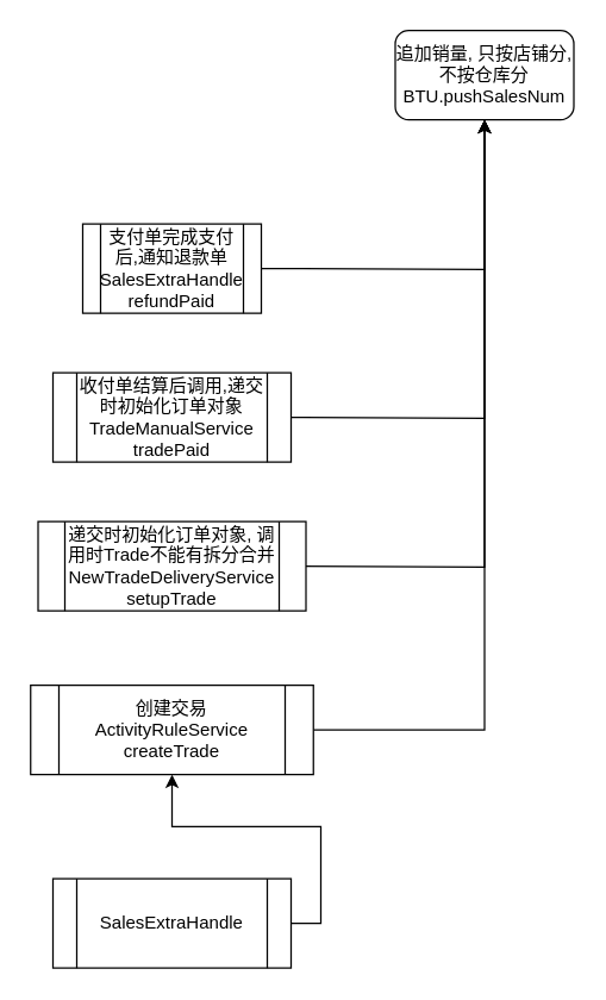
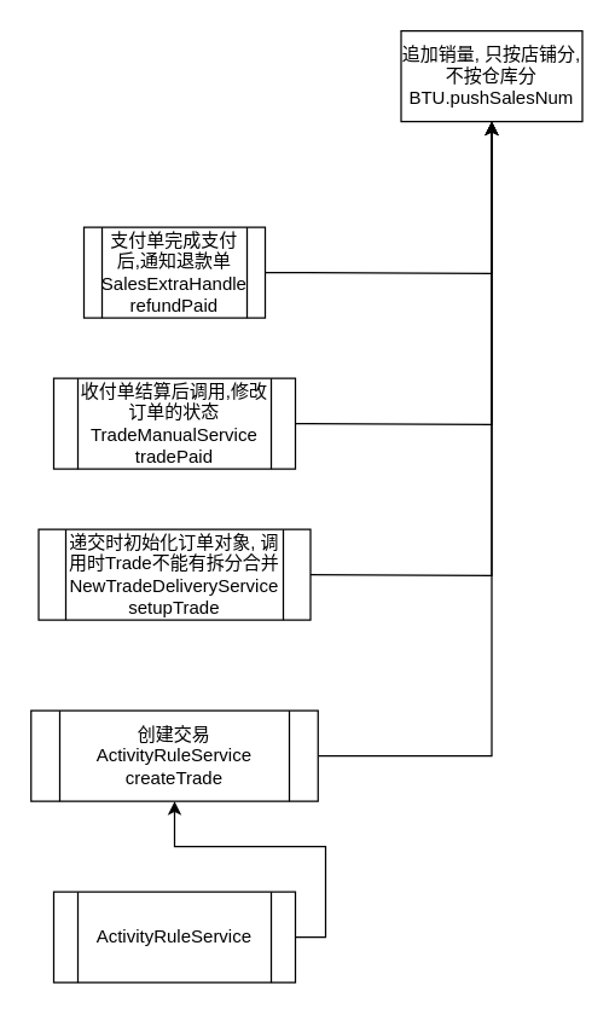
  <mxCell id="0" />
  <mxCell id="1" parent="0" />
- <mxCell id="2" value="追加销量, 只按店铺分, 不按仓库分&lt;br&gt;BTU.pushSalesNum" style="whiteSpace=wrap;html=1;rounded=1;" parent="1" vertex="1"><mxGeometry x="265" y="20" width="120" height="60" as="geometry" /></mxCell>
+ <mxCell id="2" value="追加销量, 只按店铺分, 不按仓库分&lt;br&gt;BTU.pushSalesNum" style="rounded=0;whiteSpace=wrap;html=1;" parent="1" vertex="1"><mxGeometry x="265" y="20" width="120" height="60" as="geometry" /></mxCell>
  <mxCell id="3" style="edgeStyle=orthogonalEdgeStyle;rounded=0;orthogonalLoop=1;jettySize=auto;html=1;exitX=1;exitY=0.5;exitDx=0;exitDy=0;entryX=0.5;entryY=1;entryDx=0;entryDy=0;" parent="1" target="2" edge="1"><mxGeometry relative="1" as="geometry"><mxPoint x="175" y="180" as="sourcePoint" /></mxGeometry></mxCell>
  <mxCell id="4" style="edgeStyle=orthogonalEdgeStyle;rounded=0;orthogonalLoop=1;jettySize=auto;html=1;exitX=1;exitY=0.5;exitDx=0;exitDy=0;entryX=0.5;entryY=1;entryDx=0;entryDy=0;" parent="1" target="2" edge="1"><mxGeometry relative="1" as="geometry"><mxPoint x="175" y="280" as="sourcePoint" /></mxGeometry></mxCell>
  <mxCell id="5" style="edgeStyle=orthogonalEdgeStyle;rounded=0;orthogonalLoop=1;jettySize=auto;html=1;exitX=1;exitY=0.5;exitDx=0;exitDy=0;entryX=0.5;entryY=1;entryDx=0;entryDy=0;" parent="1" target="2" edge="1"><mxGeometry relative="1" as="geometry"><mxPoint x="185" y="380" as="sourcePoint" /></mxGeometry></mxCell>
  <mxCell id="6" style="edgeStyle=orthogonalEdgeStyle;rounded=0;orthogonalLoop=1;jettySize=auto;html=1;exitX=1;exitY=0.5;exitDx=0;exitDy=0;entryX=0.5;entryY=1;entryDx=0;entryDy=0;" parent="1" target="2" edge="1" source="11"><mxGeometry relative="1" as="geometry"><mxPoint x="175" y="590" as="sourcePoint" /></mxGeometry></mxCell>
  <mxCell id="7" style="edgeStyle=orthogonalEdgeStyle;rounded=0;orthogonalLoop=1;jettySize=auto;html=1;exitX=1;exitY=0.5;exitDx=0;exitDy=0;" parent="1" target="11" edge="1" source="10"><mxGeometry relative="1" as="geometry"><mxPoint x="175" y="780" as="sourcePoint" /></mxGeometry></mxCell>
- <mxCell id="8" value="&lt;span&gt;收付单结算后调用,递交时初始化订单对象&lt;/span&gt;&lt;br&gt;&lt;span&gt;TradeManualService&lt;/span&gt;&lt;br&gt;&lt;span&gt;tradePaid&lt;/span&gt;" style="shape=process;whiteSpace=wrap;html=1;backgroundOutline=1;" parent="1" vertex="1"><mxGeometry x="35" y="250" width="160" height="60" as="geometry" /></mxCell>
+ <mxCell id="8" value="&lt;span&gt;收付单结算后调用,修改订单的状态&lt;/span&gt;&lt;br&gt;&lt;span&gt;TradeManualService&lt;/span&gt;&lt;br&gt;&lt;span&gt;tradePaid&lt;/span&gt;" style="shape=process;whiteSpace=wrap;html=1;backgroundOutline=1;" parent="1" vertex="1"><mxGeometry x="35" y="250" width="160" height="60" as="geometry" /></mxCell>
  <mxCell id="9" value="&lt;span&gt;支付单完成支付后,通知退款单&lt;/span&gt;&lt;br&gt;&lt;span&gt;SalesExtraHandle&lt;/span&gt;&lt;br&gt;&lt;span&gt;refundPaid&lt;/span&gt;" style="shape=process;whiteSpace=wrap;html=1;backgroundOutline=1;" parent="1" vertex="1"><mxGeometry x="55" y="150" width="120" height="60" as="geometry" /></mxCell>
- <mxCell id="10" value="&lt;span&gt;SalesExtraHandle&lt;/span&gt;" style="shape=process;whiteSpace=wrap;html=1;backgroundOutline=1;" parent="1" vertex="1"><mxGeometry x="35" y="590" width="160" height="60" as="geometry" /></mxCell>
- <mxCell id="11" value="&lt;span&gt;创建交易&lt;br&gt;ActivityRuleService&lt;br&gt;createTrade&lt;br&gt;&lt;/span&gt;" style="shape=process;whiteSpace=wrap;html=1;backgroundOutline=1;" parent="1" vertex="1"><mxGeometry x="20" y="460" width="190" height="60" as="geometry" /></mxCell>
+ <mxCell id="10" value="&lt;span&gt;ActivityRuleService&lt;/span&gt;" style="shape=process;whiteSpace=wrap;html=1;backgroundOutline=1;" parent="1" vertex="1"><mxGeometry x="35" y="590" width="160" height="60" as="geometry" /></mxCell>
+ <mxCell id="11" value="&lt;span&gt;创建交易&lt;br&gt;ActivityRuleService&lt;br&gt;createTrade&lt;br&gt;&lt;/span&gt;" style="shape=process;whiteSpace=wrap;html=1;backgroundOutline=1;" parent="1" vertex="1"><mxGeometry x="20" y="470" width="190" height="60" as="geometry" /></mxCell>
  <mxCell id="12" value="&lt;span&gt;递交时初始化订单对象, 调用时Trade不能有拆分合并&lt;br&gt;NewTradeDeliveryService&lt;br&gt;setupTrade&lt;br&gt;&lt;/span&gt;" style="shape=process;whiteSpace=wrap;html=1;backgroundOutline=1;" parent="1" vertex="1"><mxGeometry x="25" y="350" width="180" height="60" as="geometry" /></mxCell>
